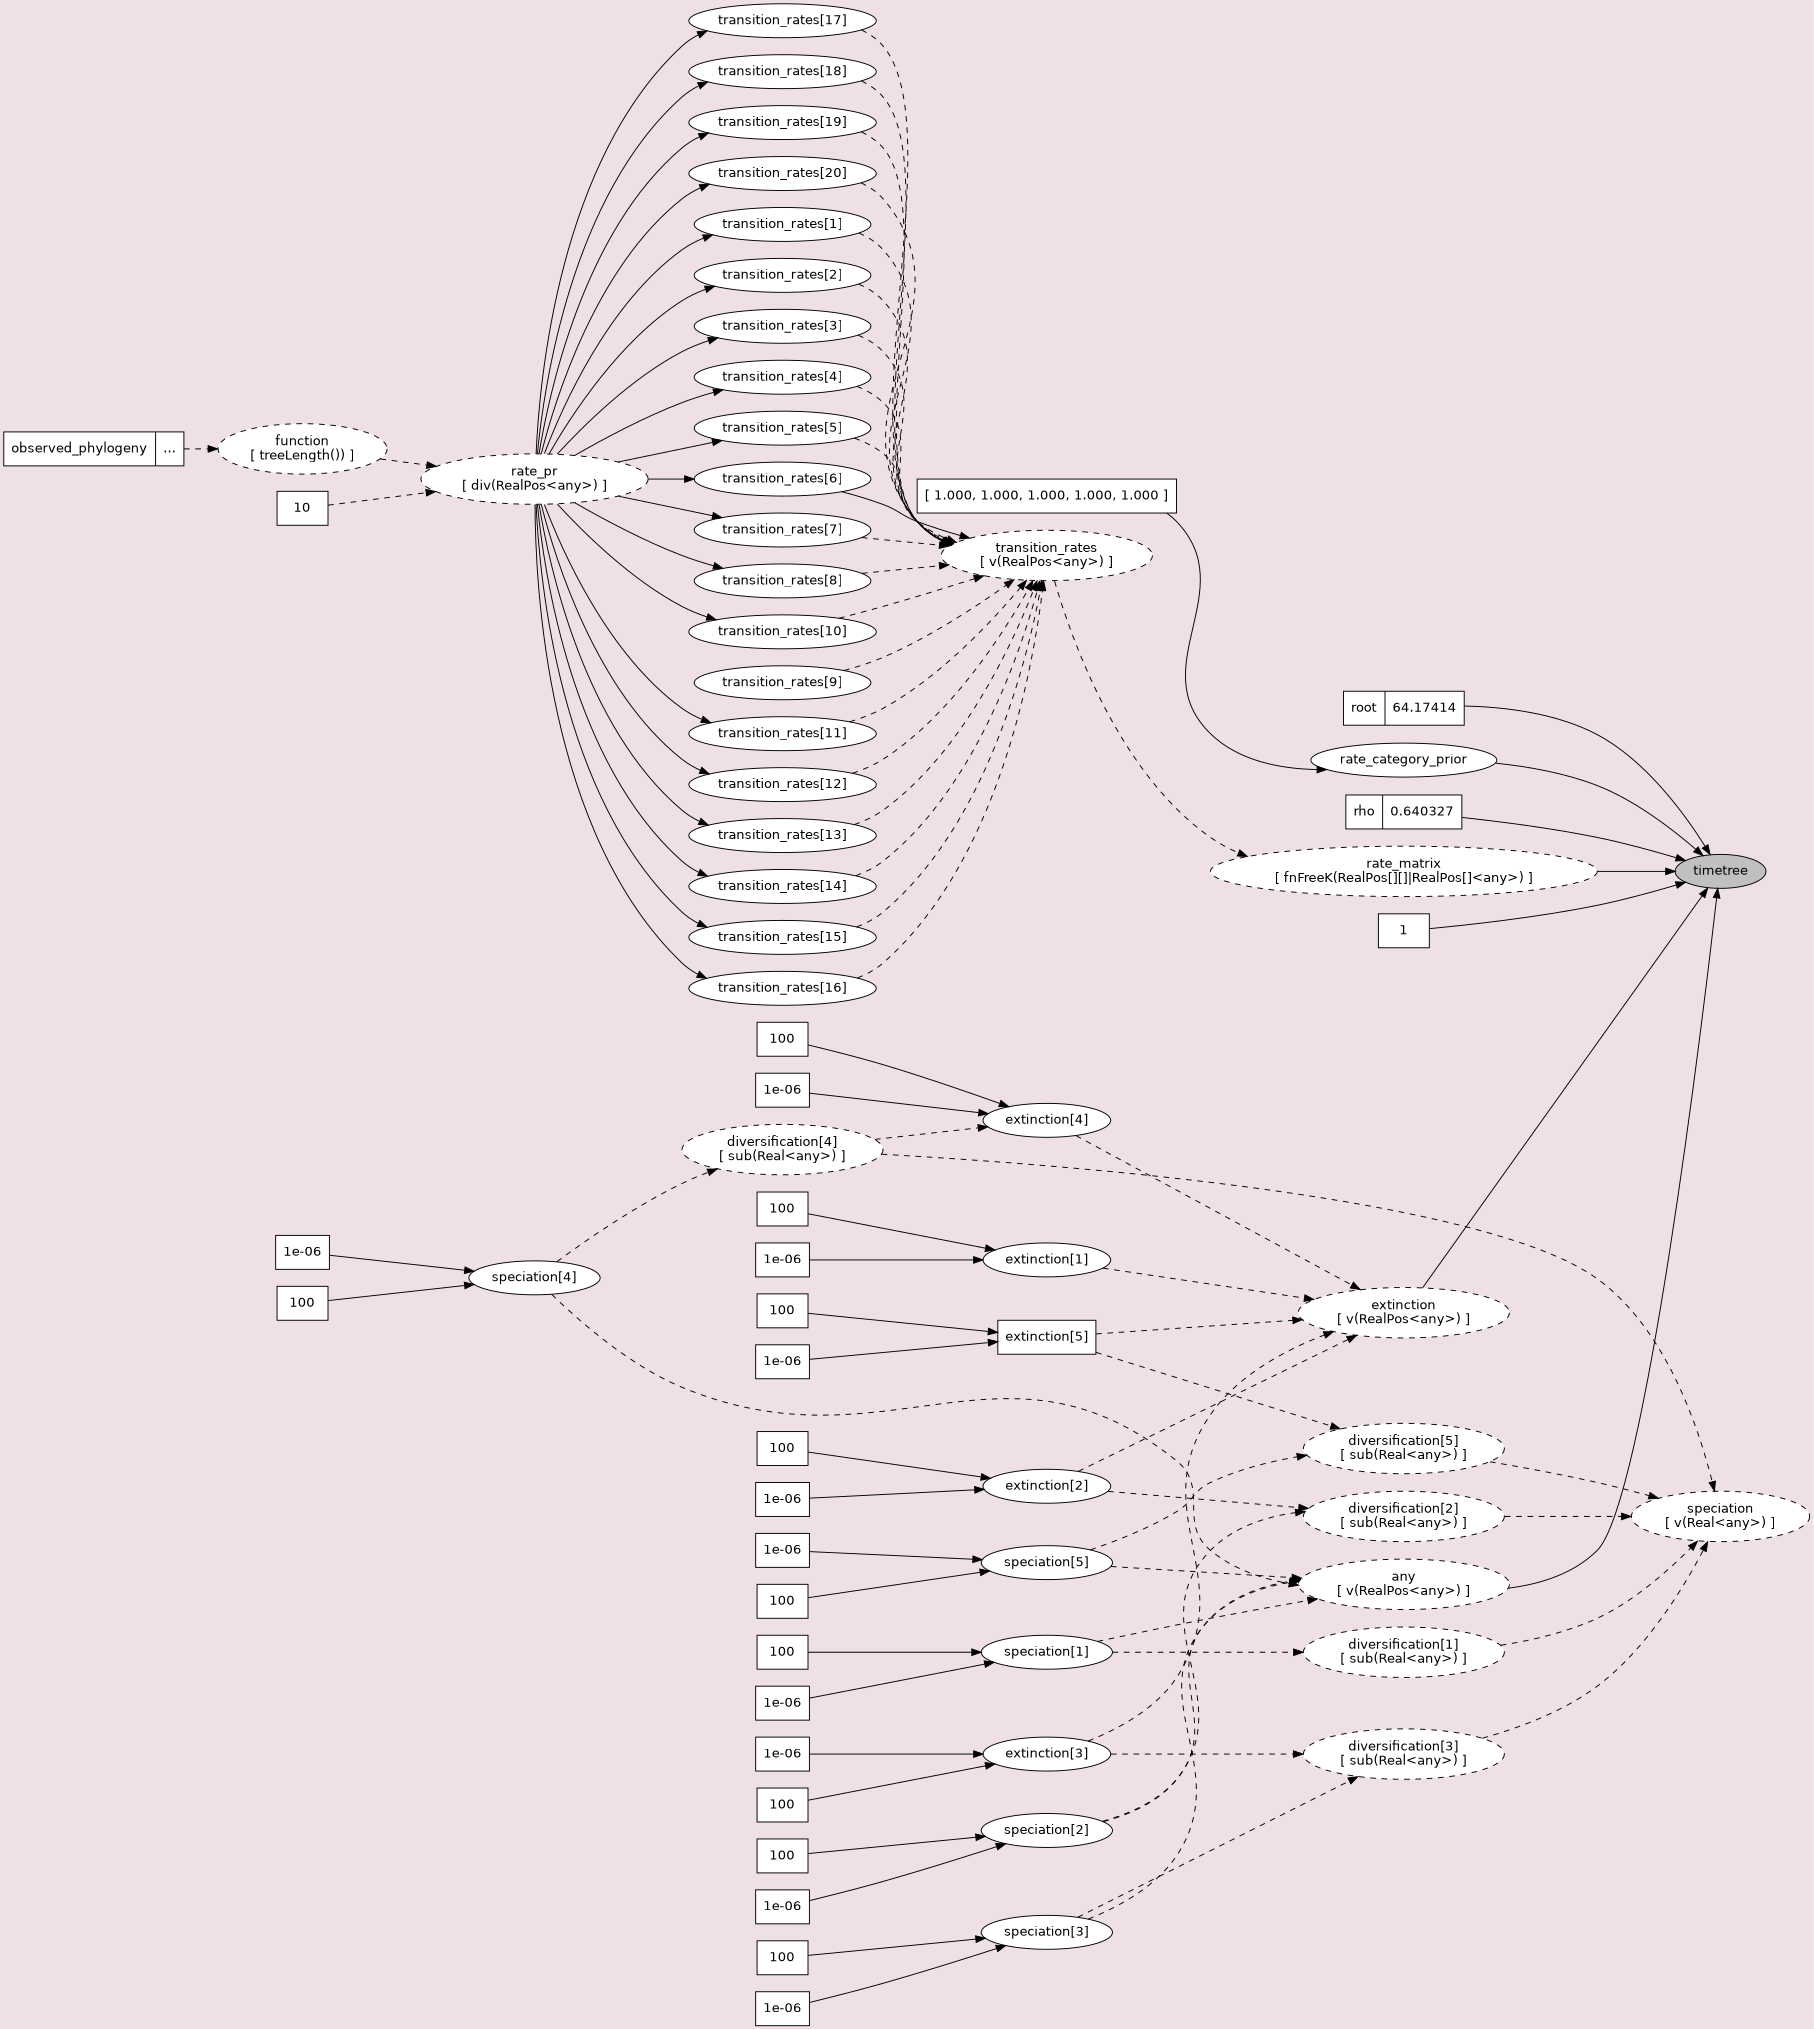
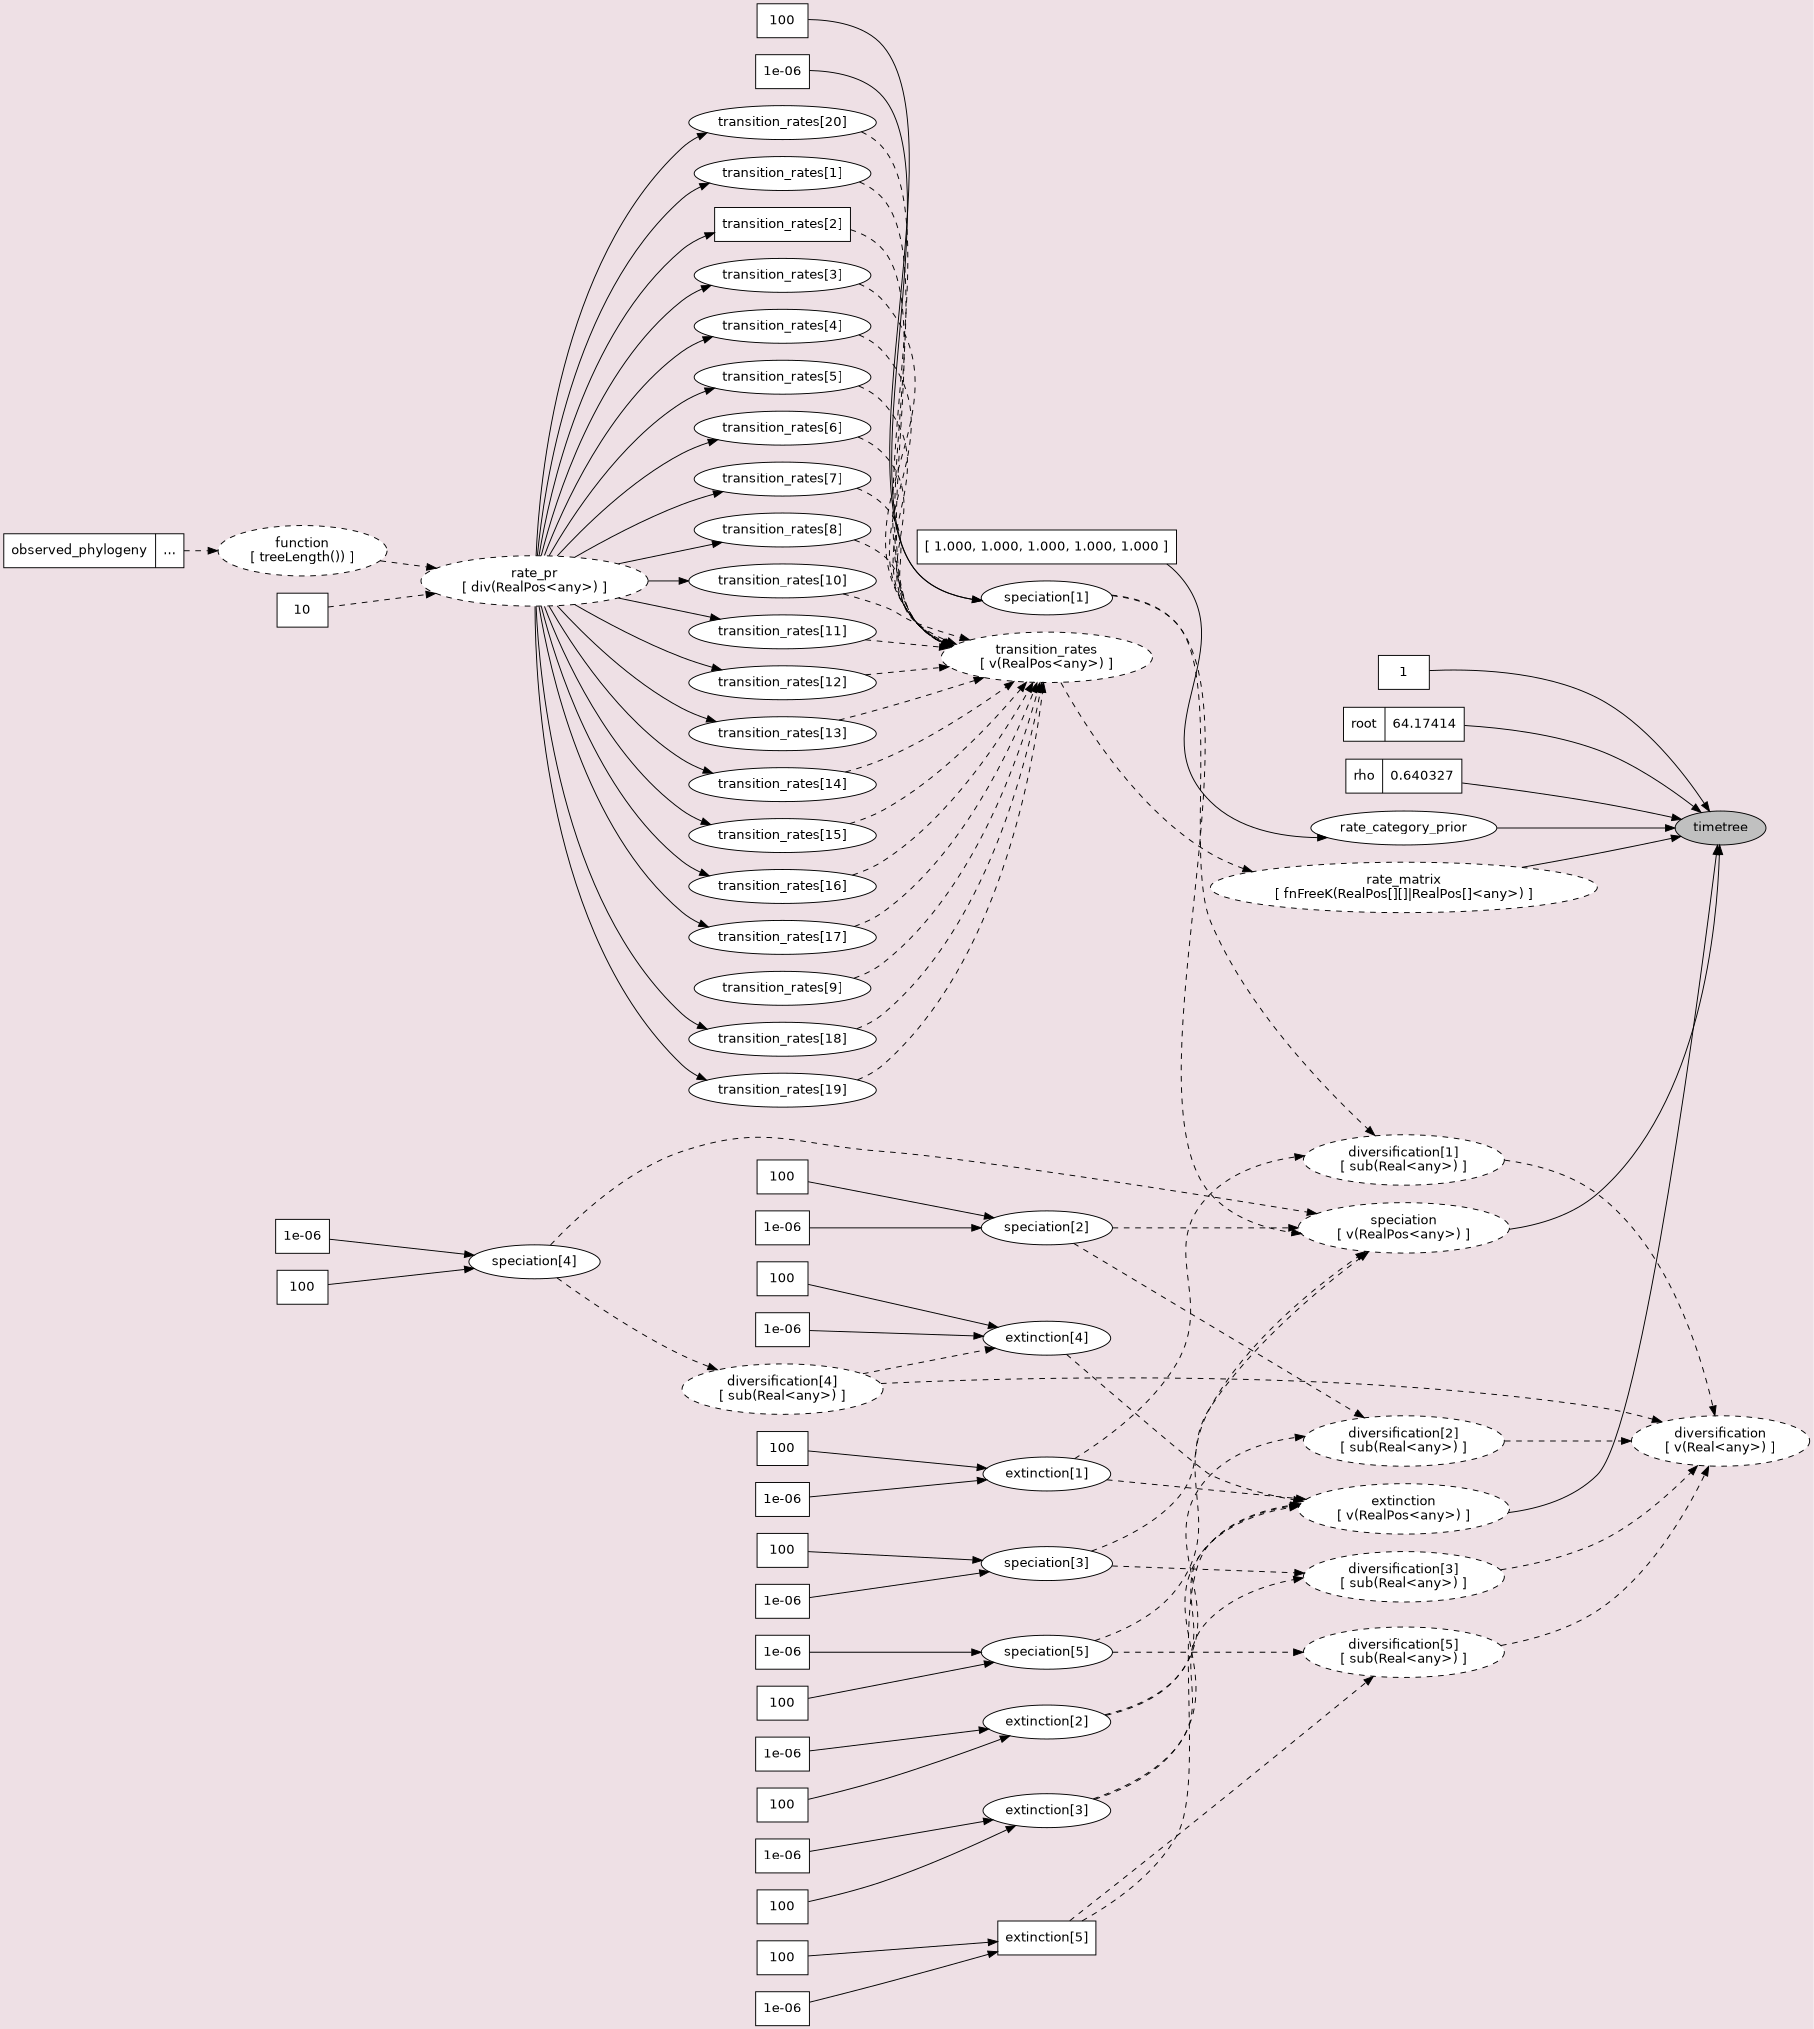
  digraph {
    bgcolor=lavenderblush2
    fontname="DejaVu Sans"
    rankdir=LR
    node [fillcolor=white fontname="DejaVu Sans" shape=oval style=filled]
    edge [fontname="DejaVu Sans" style=dashed]
    n1 [fillcolor=gray label=timetree]
    n2 [label="rate_matrix\n[ fnFreeK(RealPos[][]|RealPos[]<any>) ]" style="dashed,filled"]
    n3 [label="transition_rates\n[ v(RealPos<any>) ]" style="dashed,filled"]
    n4 [label="transition_rates[1]"]
    n5 [label="rate_pr\n[ div(RealPos<any>) ]" style="dashed,filled"]
-   n6 [label="transition_rates[2]"]
+   n6 [label="transition_rates[2]" shape=box]
    n7 [label="transition_rates[3]"]
    n8 [label="transition_rates[4]"]
    n9 [label="transition_rates[5]"]
    n10 [label="transition_rates[6]"]
    n11 [label="transition_rates[7]"]
    n12 [label="transition_rates[8]"]
    n13 [label="transition_rates[10]"]
    n14 [label="transition_rates[11]"]
    n15 [label="transition_rates[12]"]
    n16 [label="transition_rates[13]"]
    n17 [label="transition_rates[14]"]
    n18 [label="transition_rates[15]"]
    n19 [label="transition_rates[16]"]
    n20 [label="transition_rates[17]"]
    n21 [label="transition_rates[18]"]
    n22 [label="transition_rates[19]"]
    n23 [label="transition_rates[20]"]
    n24 [label="transition_rates[9]"]
    n25 [label="function\n[ treeLength()) ]" style="dashed,filled"]
    n26 [label="{observed_phylogeny|...}" shape=record]
    n27 [label=10 shape=box]
    n28 [label="extinction\n[ v(RealPos<any>) ]" style="dashed,filled"]
    n29 [label="extinction[1]"]
    n30 [label="diversification[1]\n[ sub(Real<any>) ]" style="dashed,filled"]
-   n31 [label="speciation\n[ v(Real<any>) ]" style="dashed,filled"]
+   n31 [label="diversification\n[ v(Real<any>) ]" style="dashed,filled"]
    n32 [label="1e-06" shape=box]
    n33 [label=100 shape=box]
    n34 [label="speciation[1]"]
-   n35 [label="any\n[ v(RealPos<any>) ]" style="dashed,filled"]
+   n35 [label="speciation\n[ v(RealPos<any>) ]" style="dashed,filled"]
    n36 [label="1e-06" shape=box]
    n37 [label=100 shape=box]
    n38 [label="speciation[2]"]
    n39 [label="diversification[2]\n[ sub(Real<any>) ]" style="dashed,filled"]
    n40 [label="1e-06" shape=box]
    n41 [label=100 shape=box]
    n42 [label="extinction[2]"]
    n43 [label="1e-06" shape=box]
    n44 [label=100 shape=box]
    n45 [label="diversification[3]\n[ sub(Real<any>) ]" style="dashed,filled"]
    n46 [label="speciation[3]"]
    n47 [label="1e-06" shape=box]
    n48 [label=100 shape=box]
    n49 [label="extinction[3]"]
    n50 [label="1e-06" shape=box]
    n51 [label=100 shape=box]
    n52 [label="diversification[4]\n[ sub(Real<any>) ]" style="dashed,filled"]
    n53 [label="extinction[4]"]
    n54 [label="speciation[4]"]
    n55 [label="1e-06" shape=box]
    n56 [label=100 shape=box]
    n57 [label="1e-06" shape=box]
    n58 [label=100 shape=box]
    n59 [label="diversification[5]\n[ sub(Real<any>) ]" style="dashed,filled"]
    n60 [label="speciation[5]"]
    n61 [label="1e-06" shape=box]
    n62 [label=100 shape=box]
    n63 [label="extinction[5]" shape=box]
    n64 [label="1e-06" shape=box]
    n65 [label=100 shape=box]
    n66 [label=rate_category_prior]
    n67 [label="[ 1.000, 1.000, 1.000, 1.000, 1.000 ]" shape=box]
    n68 [label=1 shape=box]
    n69 [label="{root|64.17414}" shape=record]
    n70 [label="{rho|0.640327}" shape=record]
    subgraph sub_1 {
      rank=same
      n1
    }
    n2 -> n1 [style=""]
    n3 -> n2
    n4 -> n3
    n5 -> n4 [style=""]
    n5 -> n6 [style=""]
    n5 -> n7 [style=""]
    n5 -> n8 [style=""]
    n5 -> n9 [style=""]
    n5 -> n10 [style=""]
    n5 -> n11 [style=""]
    n5 -> n12 [style=""]
    n5 -> n13 [style=""]
    n5 -> n14 [style=""]
    n5 -> n15 [style=""]
    n5 -> n16 [style=""]
    n5 -> n17 [style=""]
    n5 -> n18 [style=""]
    n5 -> n19 [style=""]
    n5 -> n20 [style=""]
    n5 -> n21 [style=""]
    n5 -> n22 [style=""]
    n5 -> n23 [style=""]
    n6 -> n3
    n7 -> n3
    n8 -> n3
    n9 -> n3
-   n10 -> n3 [style=solid]
+   n10 -> n3
    n11 -> n3
    n12 -> n3
    n13 -> n3
    n14 -> n3
    n15 -> n3
    n16 -> n3
    n17 -> n3
    n18 -> n3
    n19 -> n3
    n20 -> n3
    n21 -> n3
    n22 -> n3
    n23 -> n3
    n24 -> n3
    n25 -> n5
    n26 -> n25
    n27 -> n5
    n28 -> n1 [style=""]
    n29 -> n28
+   n29 -> n30
    n30 -> n31
    n32 -> n29 [style=""]
    n33 -> n29 [style=""]
    n34 -> n30
    n34 -> n35
    n35 -> n1 [style=""]
    n36 -> n34 [style=""]
    n37 -> n34 [style=""]
    n38 -> n35
    n38 -> n39
    n39 -> n31
    n40 -> n38 [style=""]
    n41 -> n38 [style=""]
    n42 -> n28
    n42 -> n39
    n43 -> n42 [style=""]
    n44 -> n42 [style=""]
    n45 -> n31
    n46 -> n35
    n46 -> n45
    n47 -> n46 [style=""]
    n48 -> n46 [style=""]
    n49 -> n28
    n49 -> n45
    n50 -> n49 [style=""]
    n51 -> n49 [style=""]
    n52 -> n31
    n52 -> n53
    n53 -> n28
    n54 -> n35
    n54 -> n52
    n55 -> n54 [style=""]
    n56 -> n54 [style=""]
    n57 -> n53 [style=""]
    n58 -> n53 [style=""]
    n59 -> n31
    n60 -> n35
    n60 -> n59
    n61 -> n60 [style=""]
    n62 -> n60 [style=""]
    n63 -> n28
    n63 -> n59
    n64 -> n63 [style=""]
    n65 -> n63 [style=""]
    n66 -> n1 [style=""]
    n67 -> n66 [style=""]
    n68 -> n1 [style=""]
    n69 -> n1 [style=""]
    n70 -> n1 [style=""]
  }
